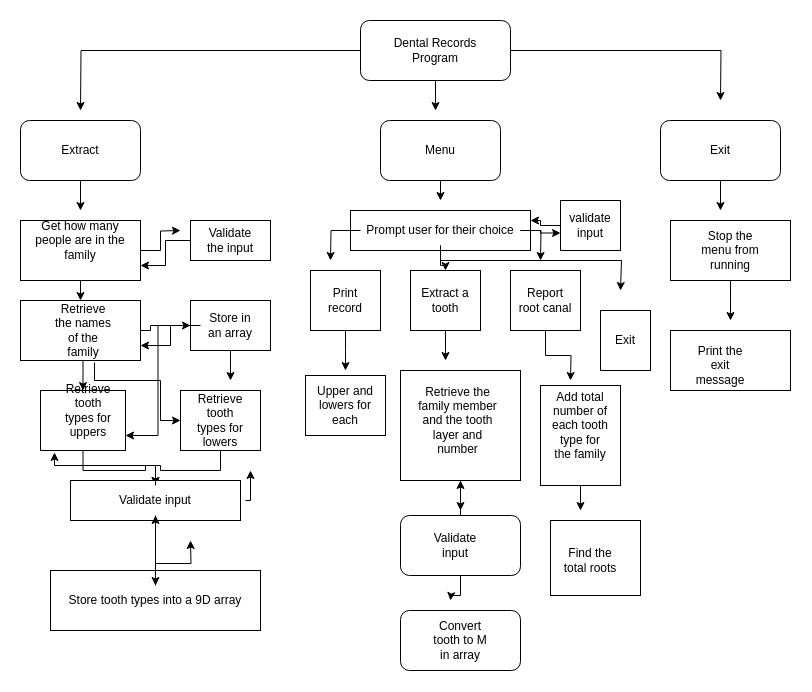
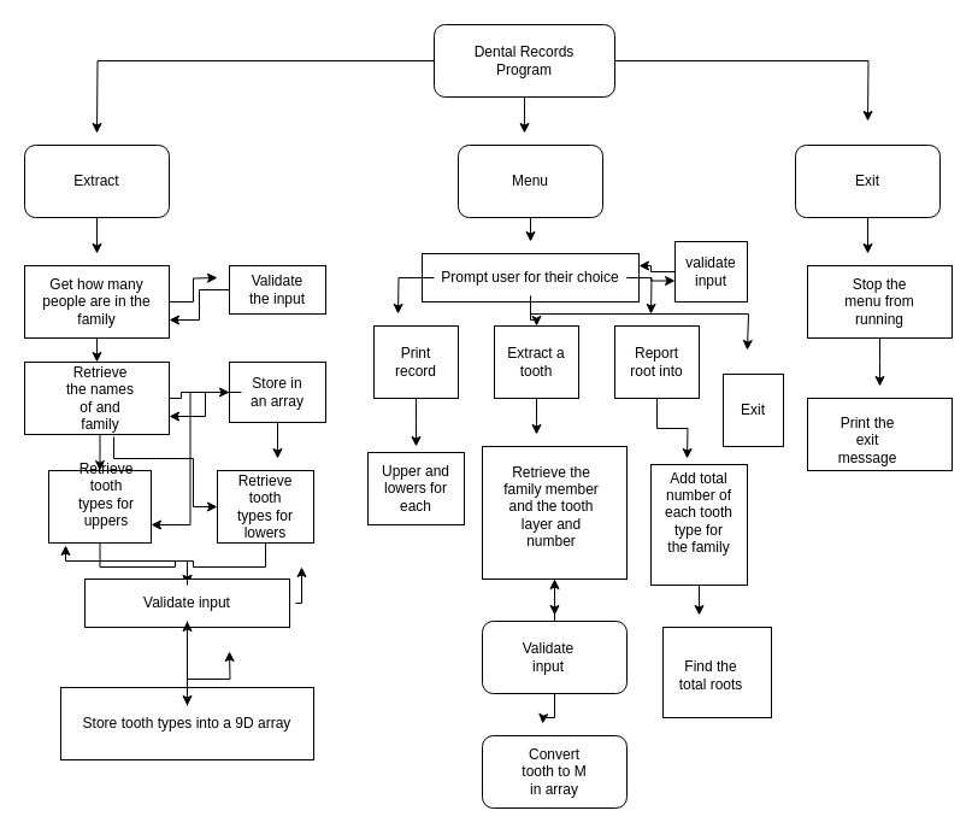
  <mxCell id="0" />
  <mxCell id="1" parent="0" />
  <mxCell id="2" style="edgeStyle=orthogonalEdgeStyle;rounded=0;orthogonalLoop=1;jettySize=auto;html=1;exitX=0;exitY=0.5;exitDx=0;exitDy=0;" edge="1" parent="1" source="5"><mxGeometry relative="1" as="geometry"><mxPoint x="80" y="110" as="targetPoint" /></mxGeometry></mxCell>
  <mxCell id="3" style="edgeStyle=orthogonalEdgeStyle;rounded=0;orthogonalLoop=1;jettySize=auto;html=1;exitX=0.5;exitY=1;exitDx=0;exitDy=0;" edge="1" parent="1" source="5"><mxGeometry relative="1" as="geometry"><mxPoint x="435" y="110" as="targetPoint" /></mxGeometry></mxCell>
  <mxCell id="4" style="edgeStyle=orthogonalEdgeStyle;rounded=0;orthogonalLoop=1;jettySize=auto;html=1;exitX=1;exitY=0.5;exitDx=0;exitDy=0;" edge="1" parent="1" source="5"><mxGeometry relative="1" as="geometry"><mxPoint x="720" y="100" as="targetPoint" /></mxGeometry></mxCell>
  <mxCell id="5" value="" style="rounded=1;whiteSpace=wrap;html=1;" vertex="1" parent="1"><mxGeometry x="360" y="20" width="150" height="60" as="geometry" /></mxCell>
  <mxCell id="6" style="edgeStyle=orthogonalEdgeStyle;rounded=0;orthogonalLoop=1;jettySize=auto;html=1;exitX=0.5;exitY=1;exitDx=0;exitDy=0;" edge="1" parent="1" source="7"><mxGeometry relative="1" as="geometry"><mxPoint x="80" y="210" as="targetPoint" /></mxGeometry></mxCell>
  <mxCell id="7" value="" style="rounded=1;whiteSpace=wrap;html=1;" vertex="1" parent="1"><mxGeometry x="20" y="120" width="120" height="60" as="geometry" /></mxCell>
  <mxCell id="8" style="edgeStyle=orthogonalEdgeStyle;rounded=0;orthogonalLoop=1;jettySize=auto;html=1;exitX=0.5;exitY=1;exitDx=0;exitDy=0;" edge="1" parent="1" source="9"><mxGeometry relative="1" as="geometry"><mxPoint x="440" y="200" as="targetPoint" /></mxGeometry></mxCell>
  <mxCell id="9" value="" style="rounded=1;whiteSpace=wrap;html=1;" vertex="1" parent="1"><mxGeometry x="380" y="120" width="120" height="60" as="geometry" /></mxCell>
  <mxCell id="10" style="edgeStyle=orthogonalEdgeStyle;rounded=0;orthogonalLoop=1;jettySize=auto;html=1;exitX=0.5;exitY=1;exitDx=0;exitDy=0;" edge="1" parent="1" source="11"><mxGeometry relative="1" as="geometry"><mxPoint x="720" y="210" as="targetPoint" /></mxGeometry></mxCell>
  <mxCell id="11" value="" style="rounded=1;whiteSpace=wrap;html=1;" vertex="1" parent="1"><mxGeometry x="660" y="120" width="120" height="60" as="geometry" /></mxCell>
  <mxCell id="12" style="edgeStyle=orthogonalEdgeStyle;rounded=0;orthogonalLoop=1;jettySize=auto;html=1;exitX=1;exitY=0.5;exitDx=0;exitDy=0;" edge="1" parent="1" source="14"><mxGeometry relative="1" as="geometry"><mxPoint x="180" y="230" as="targetPoint" /></mxGeometry></mxCell>
  <mxCell id="13" style="edgeStyle=orthogonalEdgeStyle;rounded=0;orthogonalLoop=1;jettySize=auto;html=1;exitX=0.5;exitY=1;exitDx=0;exitDy=0;entryX=0.5;entryY=0;entryDx=0;entryDy=0;" edge="1" parent="1" source="14" target="31"><mxGeometry relative="1" as="geometry" /></mxCell>
  <mxCell id="14" value="" style="rounded=0;whiteSpace=wrap;html=1;" vertex="1" parent="1"><mxGeometry x="20" y="220" width="120" height="60" as="geometry" /></mxCell>
  <mxCell id="15" style="edgeStyle=orthogonalEdgeStyle;rounded=0;orthogonalLoop=1;jettySize=auto;html=1;exitX=0;exitY=0.5;exitDx=0;exitDy=0;entryX=1;entryY=0.75;entryDx=0;entryDy=0;" edge="1" parent="1" source="16" target="14"><mxGeometry relative="1" as="geometry" /></mxCell>
  <mxCell id="16" value="" style="rounded=0;whiteSpace=wrap;html=1;" vertex="1" parent="1"><mxGeometry x="190" y="220" width="80" height="40" as="geometry" /></mxCell>
  <mxCell id="17" style="edgeStyle=orthogonalEdgeStyle;rounded=0;orthogonalLoop=1;jettySize=auto;html=1;exitX=0.5;exitY=1;exitDx=0;exitDy=0;" edge="1" parent="1" source="18"><mxGeometry relative="1" as="geometry"><mxPoint x="730" y="320" as="targetPoint" /></mxGeometry></mxCell>
  <mxCell id="18" value="" style="rounded=0;whiteSpace=wrap;html=1;" vertex="1" parent="1"><mxGeometry x="670" y="220" width="120" height="60" as="geometry" /></mxCell>
  <mxCell id="19" value="" style="rounded=0;whiteSpace=wrap;html=1;" vertex="1" parent="1"><mxGeometry x="670" y="330" width="120" height="60" as="geometry" /></mxCell>
  <mxCell id="20" value="Extract" style="text;html=1;align=center;verticalAlign=middle;whiteSpace=wrap;rounded=0;" vertex="1" parent="1"><mxGeometry x="50" y="135" width="60" height="30" as="geometry" /></mxCell>
  <mxCell id="21" value="Menu" style="text;html=1;align=center;verticalAlign=middle;whiteSpace=wrap;rounded=0;" vertex="1" parent="1"><mxGeometry x="410" y="135" width="60" height="30" as="geometry" /></mxCell>
  <mxCell id="22" value="Exit" style="text;html=1;align=center;verticalAlign=middle;whiteSpace=wrap;rounded=0;" vertex="1" parent="1"><mxGeometry x="690" y="135" width="60" height="30" as="geometry" /></mxCell>
  <mxCell id="23" value="Dental Records&lt;div&gt;Program&lt;/div&gt;" style="text;html=1;align=center;verticalAlign=middle;whiteSpace=wrap;rounded=0;" vertex="1" parent="1"><mxGeometry x="350" y="35" width="170" height="30" as="geometry" /></mxCell>
  <mxCell id="24" value="Validate the input" style="text;html=1;align=center;verticalAlign=middle;whiteSpace=wrap;rounded=0;" vertex="1" parent="1"><mxGeometry x="200" y="225" width="60" height="30" as="geometry" /></mxCell>
  <mxCell id="25" value="Stop the menu from running" style="text;html=1;align=center;verticalAlign=middle;whiteSpace=wrap;rounded=0;" vertex="1" parent="1"><mxGeometry x="700" y="235" width="60" height="30" as="geometry" /></mxCell>
  <mxCell id="26" value="Print the exit message" style="text;html=1;align=center;verticalAlign=middle;whiteSpace=wrap;rounded=0;" vertex="1" parent="1"><mxGeometry x="690" y="350" width="60" height="30" as="geometry" /></mxCell>
- <mxCell id="27" value="Get how many people are in the family" style="text;html=1;align=center;verticalAlign=middle;whiteSpace=wrap;rounded=0;" vertex="1" parent="1"><mxGeometry x="25" y="225" width="110" height="30" as="geometry" /></mxCell>
+ <mxCell id="27" value="Get how many people are in the family" style="text;html=1;align=center;verticalAlign=middle;whiteSpace=wrap;rounded=0;" vertex="1" parent="1"><mxGeometry x="25" y="235" width="110" height="30" as="geometry" /></mxCell>
  <mxCell id="28" style="edgeStyle=orthogonalEdgeStyle;rounded=0;orthogonalLoop=1;jettySize=auto;html=1;exitX=1;exitY=0.5;exitDx=0;exitDy=0;entryX=0;entryY=0.5;entryDx=0;entryDy=0;" edge="1" parent="1" source="31" target="34"><mxGeometry relative="1" as="geometry"><Array as="points"><mxPoint x="150" y="330" /><mxPoint x="150" y="325" /></Array></mxGeometry></mxCell>
  <mxCell id="29" style="edgeStyle=orthogonalEdgeStyle;rounded=0;orthogonalLoop=1;jettySize=auto;html=1;exitX=0.5;exitY=1;exitDx=0;exitDy=0;entryX=0.5;entryY=0;entryDx=0;entryDy=0;" edge="1" parent="1" source="31" target="36"><mxGeometry relative="1" as="geometry" /></mxCell>
  <mxCell id="30" style="edgeStyle=orthogonalEdgeStyle;rounded=0;orthogonalLoop=1;jettySize=auto;html=1;entryX=0;entryY=0.5;entryDx=0;entryDy=0;exitX=0.617;exitY=1.033;exitDx=0;exitDy=0;exitPerimeter=0;" edge="1" parent="1" source="31" target="38"><mxGeometry relative="1" as="geometry"><Array as="points"><mxPoint x="94" y="380" /><mxPoint x="160" y="380" /><mxPoint x="160" y="420" /></Array></mxGeometry></mxCell>
  <mxCell id="31" value="" style="rounded=0;whiteSpace=wrap;html=1;" vertex="1" parent="1"><mxGeometry x="20" y="300" width="120" height="60" as="geometry" /></mxCell>
  <mxCell id="32" style="edgeStyle=orthogonalEdgeStyle;rounded=0;orthogonalLoop=1;jettySize=auto;html=1;exitX=0.5;exitY=1;exitDx=0;exitDy=0;" edge="1" parent="1" source="34"><mxGeometry relative="1" as="geometry"><mxPoint x="230" y="380" as="targetPoint" /></mxGeometry></mxCell>
  <mxCell id="33" style="edgeStyle=orthogonalEdgeStyle;rounded=0;orthogonalLoop=1;jettySize=auto;html=1;entryX=1;entryY=0.75;entryDx=0;entryDy=0;" edge="1" parent="1" source="34" target="36"><mxGeometry relative="1" as="geometry" /></mxCell>
  <mxCell id="34" value="" style="rounded=0;whiteSpace=wrap;html=1;" vertex="1" parent="1"><mxGeometry x="190" y="300" width="80" height="50" as="geometry" /></mxCell>
  <mxCell id="35" value="" style="edgeStyle=orthogonalEdgeStyle;rounded=0;orthogonalLoop=1;jettySize=auto;html=1;" edge="1" parent="1" source="36" target="54"><mxGeometry relative="1" as="geometry" /></mxCell>
  <mxCell id="36" value="" style="rounded=0;whiteSpace=wrap;html=1;" vertex="1" parent="1"><mxGeometry x="40" y="390" width="85" height="60" as="geometry" /></mxCell>
  <mxCell id="37" value="" style="edgeStyle=orthogonalEdgeStyle;rounded=0;orthogonalLoop=1;jettySize=auto;html=1;" edge="1" parent="1" source="38" target="54"><mxGeometry relative="1" as="geometry" /></mxCell>
  <mxCell id="38" value="" style="rounded=0;whiteSpace=wrap;html=1;" vertex="1" parent="1"><mxGeometry x="180" y="390" width="80" height="60" as="geometry" /></mxCell>
  <mxCell id="39" value="" style="rounded=0;whiteSpace=wrap;html=1;" vertex="1" parent="1"><mxGeometry x="70" y="480" width="170" height="40" as="geometry" /></mxCell>
  <mxCell id="40" value="" style="edgeStyle=orthogonalEdgeStyle;rounded=0;orthogonalLoop=1;jettySize=auto;html=1;" edge="1" parent="1" source="41" target="54"><mxGeometry relative="1" as="geometry" /></mxCell>
  <mxCell id="41" value="" style="rounded=0;whiteSpace=wrap;html=1;" vertex="1" parent="1"><mxGeometry x="50" y="570" width="210" height="60" as="geometry" /></mxCell>
  <mxCell id="42" value="" style="rounded=0;whiteSpace=wrap;html=1;" vertex="1" parent="1"><mxGeometry x="350" y="210" width="180" height="40" as="geometry" /></mxCell>
  <mxCell id="43" value="" style="rounded=0;whiteSpace=wrap;html=1;" vertex="1" parent="1"><mxGeometry x="560" y="200" width="60" height="50" as="geometry" /></mxCell>
  <mxCell id="44" style="edgeStyle=orthogonalEdgeStyle;rounded=0;orthogonalLoop=1;jettySize=auto;html=1;" edge="1" parent="1" source="45"><mxGeometry relative="1" as="geometry"><mxPoint x="345" y="370" as="targetPoint" /></mxGeometry></mxCell>
  <mxCell id="45" value="" style="rounded=0;whiteSpace=wrap;html=1;" vertex="1" parent="1"><mxGeometry x="310" y="270" width="70" height="60" as="geometry" /></mxCell>
  <mxCell id="46" style="edgeStyle=orthogonalEdgeStyle;rounded=0;orthogonalLoop=1;jettySize=auto;html=1;" edge="1" parent="1" source="47"><mxGeometry relative="1" as="geometry"><mxPoint x="445" y="360" as="targetPoint" /></mxGeometry></mxCell>
  <mxCell id="47" value="" style="rounded=0;whiteSpace=wrap;html=1;" vertex="1" parent="1"><mxGeometry x="410" y="270" width="70" height="60" as="geometry" /></mxCell>
  <mxCell id="48" style="edgeStyle=orthogonalEdgeStyle;rounded=0;orthogonalLoop=1;jettySize=auto;html=1;exitX=0.5;exitY=1;exitDx=0;exitDy=0;" edge="1" parent="1" source="49"><mxGeometry relative="1" as="geometry"><mxPoint x="570" y="380" as="targetPoint" /></mxGeometry></mxCell>
  <mxCell id="49" value="" style="rounded=0;whiteSpace=wrap;html=1;" vertex="1" parent="1"><mxGeometry x="510" y="270" width="70" height="60" as="geometry" /></mxCell>
  <mxCell id="50" style="edgeStyle=orthogonalEdgeStyle;rounded=0;orthogonalLoop=1;jettySize=auto;html=1;" edge="1" parent="1" source="51"><mxGeometry relative="1" as="geometry"><mxPoint x="190" y="540" as="targetPoint" /></mxGeometry></mxCell>
  <mxCell id="51" value="Store tooth types into a 9D array" style="text;html=1;align=center;verticalAlign=middle;whiteSpace=wrap;rounded=0;" vertex="1" parent="1"><mxGeometry x="45" y="585" width="220" height="30" as="geometry" /></mxCell>
  <mxCell id="52" value="" style="edgeStyle=orthogonalEdgeStyle;rounded=0;orthogonalLoop=1;jettySize=auto;html=1;" edge="1" parent="1" source="54" target="51"><mxGeometry relative="1" as="geometry" /></mxCell>
  <mxCell id="53" style="edgeStyle=orthogonalEdgeStyle;rounded=0;orthogonalLoop=1;jettySize=auto;html=1;exitX=1;exitY=0.5;exitDx=0;exitDy=0;" edge="1" parent="1" source="54"><mxGeometry relative="1" as="geometry"><mxPoint x="250" y="470" as="targetPoint" /></mxGeometry></mxCell>
  <mxCell id="54" value="Validate input" style="text;html=1;align=center;verticalAlign=middle;whiteSpace=wrap;rounded=0;" vertex="1" parent="1"><mxGeometry x="65" y="485" width="180" height="30" as="geometry" /></mxCell>
  <mxCell id="55" style="edgeStyle=orthogonalEdgeStyle;rounded=0;orthogonalLoop=1;jettySize=auto;html=1;entryX=1;entryY=0.75;entryDx=0;entryDy=0;" edge="1" parent="1" source="56" target="31"><mxGeometry relative="1" as="geometry" /></mxCell>
  <mxCell id="56" value="Store in an array" style="text;html=1;align=center;verticalAlign=middle;whiteSpace=wrap;rounded=0;" vertex="1" parent="1"><mxGeometry x="200" y="310" width="60" height="30" as="geometry" /></mxCell>
  <mxCell id="57" value="Retrieve tooth types for uppers" style="text;html=1;align=center;verticalAlign=middle;whiteSpace=wrap;rounded=0;" vertex="1" parent="1"><mxGeometry x="57.5" y="395" width="60" height="30" as="geometry" /></mxCell>
  <mxCell id="58" value="Retrieve tooth types for lowers" style="text;html=1;align=center;verticalAlign=middle;whiteSpace=wrap;rounded=0;" vertex="1" parent="1"><mxGeometry x="190" y="405" width="60" height="30" as="geometry" /></mxCell>
- <mxCell id="59" value="Retrieve the names of the family" style="text;html=1;align=center;verticalAlign=middle;whiteSpace=wrap;rounded=0;" vertex="1" parent="1"><mxGeometry x="52.5" y="315" width="60" height="30" as="geometry" /></mxCell>
+ <mxCell id="59" value="Retrieve the names of and family" style="text;html=1;align=center;verticalAlign=middle;whiteSpace=wrap;rounded=0;" vertex="1" parent="1"><mxGeometry x="52.5" y="315" width="60" height="30" as="geometry" /></mxCell>
  <mxCell id="60" style="edgeStyle=orthogonalEdgeStyle;rounded=0;orthogonalLoop=1;jettySize=auto;html=1;entryX=0.165;entryY=1.033;entryDx=0;entryDy=0;entryPerimeter=0;" edge="1" parent="1" source="54" target="36"><mxGeometry relative="1" as="geometry" /></mxCell>
  <mxCell id="61" style="edgeStyle=orthogonalEdgeStyle;rounded=0;orthogonalLoop=1;jettySize=auto;html=1;" edge="1" parent="1" source="62"><mxGeometry relative="1" as="geometry"><mxPoint x="460" y="510" as="targetPoint" /></mxGeometry></mxCell>
  <mxCell id="62" value="" style="rounded=0;whiteSpace=wrap;html=1;" vertex="1" parent="1"><mxGeometry x="400" y="370" width="120" height="110" as="geometry" /></mxCell>
  <mxCell id="63" value="" style="rounded=0;whiteSpace=wrap;html=1;" vertex="1" parent="1"><mxGeometry x="305" y="375" width="80" height="60" as="geometry" /></mxCell>
  <mxCell id="64" value="" style="rounded=0;whiteSpace=wrap;html=1;" vertex="1" parent="1"><mxGeometry x="600" y="310" width="50" height="60" as="geometry" /></mxCell>
  <mxCell id="65" style="edgeStyle=orthogonalEdgeStyle;rounded=0;orthogonalLoop=1;jettySize=auto;html=1;" edge="1" parent="1" source="66"><mxGeometry relative="1" as="geometry"><mxPoint x="580" y="510" as="targetPoint" /></mxGeometry></mxCell>
  <mxCell id="66" value="" style="rounded=0;whiteSpace=wrap;html=1;" vertex="1" parent="1"><mxGeometry x="540" y="385" width="80" height="100" as="geometry" /></mxCell>
  <mxCell id="67" value="" style="rounded=1;whiteSpace=wrap;html=1;" vertex="1" parent="1"><mxGeometry x="400" y="610" width="120" height="60" as="geometry" /></mxCell>
  <mxCell id="68" style="edgeStyle=orthogonalEdgeStyle;rounded=0;orthogonalLoop=1;jettySize=auto;html=1;entryX=0.5;entryY=1;entryDx=0;entryDy=0;" edge="1" parent="1" source="70" target="62"><mxGeometry relative="1" as="geometry" /></mxCell>
  <mxCell id="69" style="edgeStyle=orthogonalEdgeStyle;rounded=0;orthogonalLoop=1;jettySize=auto;html=1;" edge="1" parent="1" source="70"><mxGeometry relative="1" as="geometry"><mxPoint x="450" y="600" as="targetPoint" /></mxGeometry></mxCell>
  <mxCell id="70" value="" style="rounded=1;whiteSpace=wrap;html=1;" vertex="1" parent="1"><mxGeometry x="400" y="515" width="120" height="60" as="geometry" /></mxCell>
  <mxCell id="71" value="" style="rounded=0;whiteSpace=wrap;html=1;" vertex="1" parent="1"><mxGeometry x="550" y="520" width="90" height="75" as="geometry" /></mxCell>
  <mxCell id="72" style="edgeStyle=orthogonalEdgeStyle;rounded=0;orthogonalLoop=1;jettySize=auto;html=1;entryX=0;entryY=0.75;entryDx=0;entryDy=0;" edge="1" parent="1" source="77" target="82"><mxGeometry relative="1" as="geometry" /></mxCell>
  <mxCell id="73" style="edgeStyle=orthogonalEdgeStyle;rounded=0;orthogonalLoop=1;jettySize=auto;html=1;" edge="1" parent="1" source="77"><mxGeometry relative="1" as="geometry"><mxPoint x="330" y="260" as="targetPoint" /></mxGeometry></mxCell>
  <mxCell id="74" style="edgeStyle=orthogonalEdgeStyle;rounded=0;orthogonalLoop=1;jettySize=auto;html=1;entryX=0.5;entryY=0;entryDx=0;entryDy=0;" edge="1" parent="1" source="77" target="47"><mxGeometry relative="1" as="geometry" /></mxCell>
  <mxCell id="75" style="edgeStyle=orthogonalEdgeStyle;rounded=0;orthogonalLoop=1;jettySize=auto;html=1;" edge="1" parent="1" source="77"><mxGeometry relative="1" as="geometry"><mxPoint x="540" y="260" as="targetPoint" /></mxGeometry></mxCell>
  <mxCell id="76" style="edgeStyle=orthogonalEdgeStyle;rounded=0;orthogonalLoop=1;jettySize=auto;html=1;" edge="1" parent="1" source="77"><mxGeometry relative="1" as="geometry"><mxPoint x="620" y="290" as="targetPoint" /><Array as="points"><mxPoint x="440" y="260" /><mxPoint x="621" y="260" /></Array></mxGeometry></mxCell>
  <mxCell id="77" value="Prompt user for their choice" style="text;html=1;align=center;verticalAlign=middle;whiteSpace=wrap;rounded=0;" vertex="1" parent="1"><mxGeometry x="360" y="215" width="160" height="30" as="geometry" /></mxCell>
  <mxCell id="78" value="Print record" style="text;html=1;align=center;verticalAlign=middle;whiteSpace=wrap;rounded=0;" vertex="1" parent="1"><mxGeometry x="315" y="285" width="60" height="30" as="geometry" /></mxCell>
  <mxCell id="79" value="Extract a tooth" style="text;html=1;align=center;verticalAlign=middle;whiteSpace=wrap;rounded=0;" vertex="1" parent="1"><mxGeometry x="415" y="285" width="60" height="30" as="geometry" /></mxCell>
- <mxCell id="80" value="Report root canal" style="text;html=1;align=center;verticalAlign=middle;whiteSpace=wrap;rounded=0;" vertex="1" parent="1"><mxGeometry x="515" y="285" width="60" height="30" as="geometry" /></mxCell>
+ <mxCell id="80" value="Report root into" style="text;html=1;align=center;verticalAlign=middle;whiteSpace=wrap;rounded=0;" vertex="1" parent="1"><mxGeometry x="515" y="285" width="60" height="30" as="geometry" /></mxCell>
  <mxCell id="81" style="edgeStyle=orthogonalEdgeStyle;rounded=0;orthogonalLoop=1;jettySize=auto;html=1;entryX=1;entryY=0.25;entryDx=0;entryDy=0;" edge="1" parent="1" source="82" target="42"><mxGeometry relative="1" as="geometry" /></mxCell>
  <mxCell id="82" value="validate input" style="text;html=1;align=center;verticalAlign=middle;whiteSpace=wrap;rounded=0;" vertex="1" parent="1"><mxGeometry x="560" y="210" width="60" height="30" as="geometry" /></mxCell>
  <mxCell id="83" value="Upper and lowers for each" style="text;html=1;align=center;verticalAlign=middle;whiteSpace=wrap;rounded=0;" vertex="1" parent="1"><mxGeometry x="315" y="390" width="60" height="30" as="geometry" /></mxCell>
  <mxCell id="84" value="Retrieve the family member and the tooth layer and number" style="text;html=1;align=center;verticalAlign=middle;whiteSpace=wrap;rounded=0;" vertex="1" parent="1"><mxGeometry x="410" y="405" width="95" height="30" as="geometry" /></mxCell>
  <mxCell id="85" value="Add total number of each tooth type for the family" style="text;html=1;align=center;verticalAlign=middle;whiteSpace=wrap;rounded=0;" vertex="1" parent="1"><mxGeometry x="550" y="410" width="60" height="30" as="geometry" /></mxCell>
  <mxCell id="86" value="Find the total roots" style="text;html=1;align=center;verticalAlign=middle;whiteSpace=wrap;rounded=0;" vertex="1" parent="1"><mxGeometry x="560" y="545" width="60" height="30" as="geometry" /></mxCell>
  <mxCell id="87" value="Validate input" style="text;html=1;align=center;verticalAlign=middle;whiteSpace=wrap;rounded=0;" vertex="1" parent="1"><mxGeometry x="425" y="530" width="60" height="30" as="geometry" /></mxCell>
  <mxCell id="88" value="Exit" style="text;html=1;align=center;verticalAlign=middle;whiteSpace=wrap;rounded=0;" vertex="1" parent="1"><mxGeometry x="595" y="325" width="60" height="30" as="geometry" /></mxCell>
  <mxCell id="89" value="Convert tooth to M in array" style="text;html=1;align=center;verticalAlign=middle;whiteSpace=wrap;rounded=0;" vertex="1" parent="1"><mxGeometry x="430" y="625" width="60" height="30" as="geometry" /></mxCell>
